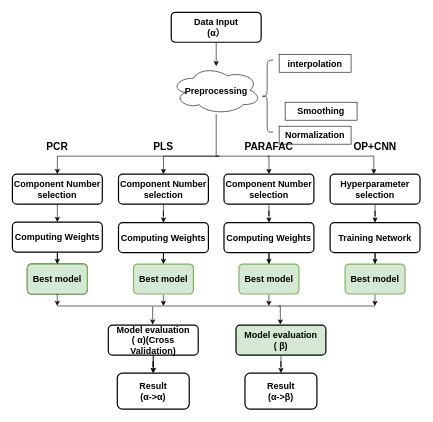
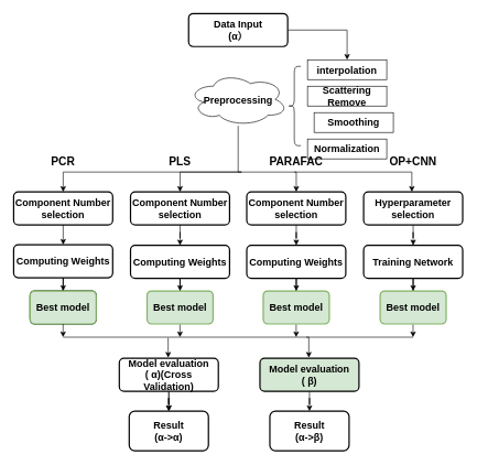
  <mxCell id="0" />
  <mxCell id="1" parent="0" />
- <mxCell id="2" value="" style="edgeStyle=orthogonalEdgeStyle;rounded=0;orthogonalLoop=1;jettySize=auto;html=1;fontSize=15;fontStyle=1" parent="1" source="3" target="5" edge="1"><mxGeometry relative="1" as="geometry" /></mxCell>
+ <mxCell id="2" value="" style="edgeStyle=orthogonalEdgeStyle;rounded=0;orthogonalLoop=1;jettySize=auto;html=1;fontSize=15;fontStyle=1;" parent="1" source="3" target="7" edge="1"><mxGeometry relative="1" as="geometry" /></mxCell>
  <mxCell id="3" value="Data Input&lt;br style=&quot;font-size: 15px;&quot;&gt;(α）" style="rounded=1;whiteSpace=wrap;html=1;absoluteArcSize=1;arcSize=14;strokeWidth=2;fontSize=15;fontStyle=1" parent="1" vertex="1"><mxGeometry x="285" y="20" width="150" height="50" as="geometry" /></mxCell>
  <mxCell id="4" value="" style="edgeStyle=orthogonalEdgeStyle;rounded=0;orthogonalLoop=1;jettySize=auto;html=1;fontSize=15;fontStyle=1" parent="1" source="5" target="16" edge="1"><mxGeometry relative="1" as="geometry"><Array as="points"><mxPoint x="360" y="260" /><mxPoint x="448" y="260" /></Array></mxGeometry></mxCell>
  <mxCell id="5" value="Preprocessing" style="ellipse;shape=cloud;whiteSpace=wrap;html=1;fontSize=15;fontStyle=1" parent="1" vertex="1"><mxGeometry x="285" y="110" width="150" height="80" as="geometry" /></mxCell>
  <mxCell id="6" value="" style="shape=curlyBracket;whiteSpace=wrap;html=1;rounded=1;labelPosition=left;verticalLabelPosition=middle;align=right;verticalAlign=middle;fontSize=15;fontStyle=1" parent="1" vertex="1"><mxGeometry x="435" y="100" width="20" height="120" as="geometry" /></mxCell>
  <mxCell id="7" value="interpolation" style="rounded=0;whiteSpace=wrap;html=1;fontSize=15;fontStyle=1" parent="1" vertex="1"><mxGeometry x="465" y="90" width="120" height="30" as="geometry" /></mxCell>
+ <mxCell id="8" value="Scattering Remove" style="rounded=0;whiteSpace=wrap;html=1;fontSize=15;fontStyle=1" parent="1" vertex="1"><mxGeometry x="465" y="130" width="120" height="30" as="geometry" /></mxCell>
  <mxCell id="9" value="Normalization" style="rounded=0;whiteSpace=wrap;html=1;fontSize=15;fontStyle=1" parent="1" vertex="1"><mxGeometry x="465" y="210" width="120" height="30" as="geometry" /></mxCell>
  <mxCell id="10" value="Smoothing" style="rounded=0;whiteSpace=wrap;html=1;fontSize=15;fontStyle=1" parent="1" vertex="1"><mxGeometry x="475" y="170" width="120" height="30" as="geometry" /></mxCell>
  <mxCell id="11" value="" style="edgeStyle=orthogonalEdgeStyle;rounded=0;orthogonalLoop=1;jettySize=auto;html=1;fontSize=15;fontStyle=1" parent="1" source="12" edge="1"><mxGeometry relative="1" as="geometry"><mxPoint x="95.034" y="370" as="targetPoint" /></mxGeometry></mxCell>
  <mxCell id="12" value="Component Number&lt;br style=&quot;font-size: 15px;&quot;&gt;selection" style="rounded=1;whiteSpace=wrap;html=1;absoluteArcSize=1;arcSize=14;strokeWidth=2;fontSize=15;fontStyle=1" parent="1" vertex="1"><mxGeometry x="20" y="290" width="150" height="50" as="geometry" /></mxCell>
  <mxCell id="13" value="" style="edgeStyle=orthogonalEdgeStyle;rounded=0;orthogonalLoop=1;jettySize=auto;html=1;fontSize=15;fontStyle=1" parent="1" source="14" target="22" edge="1"><mxGeometry relative="1" as="geometry" /></mxCell>
  <mxCell id="14" value="Component Number&lt;br style=&quot;border-color: var(--border-color); font-size: 15px;&quot;&gt;selection" style="rounded=1;whiteSpace=wrap;html=1;absoluteArcSize=1;arcSize=14;strokeWidth=2;fontSize=15;fontStyle=1" parent="1" vertex="1"><mxGeometry x="197" y="290" width="150" height="50" as="geometry" /></mxCell>
  <mxCell id="15" value="" style="edgeStyle=orthogonalEdgeStyle;rounded=0;orthogonalLoop=1;jettySize=auto;html=1;fontSize=15;fontStyle=1" parent="1" source="16" target="24" edge="1"><mxGeometry relative="1" as="geometry" /></mxCell>
  <mxCell id="16" value="Component Number&lt;br style=&quot;border-color: var(--border-color); font-size: 15px;&quot;&gt;selection" style="rounded=1;whiteSpace=wrap;html=1;absoluteArcSize=1;arcSize=14;strokeWidth=2;fontSize=15;fontStyle=1" parent="1" vertex="1"><mxGeometry x="373" y="290" width="150" height="50" as="geometry" /></mxCell>
  <mxCell id="17" value="" style="edgeStyle=orthogonalEdgeStyle;rounded=0;orthogonalLoop=1;jettySize=auto;html=1;fontSize=15;fontStyle=1" parent="1" source="18" target="26" edge="1"><mxGeometry relative="1" as="geometry" /></mxCell>
  <mxCell id="18" value="Hyperparameter&lt;br style=&quot;font-size: 15px;&quot;&gt;selection" style="rounded=1;whiteSpace=wrap;html=1;absoluteArcSize=1;arcSize=14;strokeWidth=2;fontSize=15;fontStyle=1" parent="1" vertex="1"><mxGeometry x="550" y="290" width="150" height="50" as="geometry" /></mxCell>
  <mxCell id="19" value="" style="edgeStyle=orthogonalEdgeStyle;rounded=0;orthogonalLoop=1;jettySize=auto;html=1;fontSize=15;fontStyle=1" parent="1" source="20" target="27" edge="1"><mxGeometry relative="1" as="geometry" /></mxCell>
  <mxCell id="20" value="Computing Weights" style="rounded=1;whiteSpace=wrap;html=1;absoluteArcSize=1;arcSize=14;strokeWidth=2;fontSize=15;fontStyle=1" parent="1" vertex="1"><mxGeometry x="20" y="370" width="150" height="50" as="geometry" /></mxCell>
  <mxCell id="21" value="" style="edgeStyle=orthogonalEdgeStyle;rounded=0;orthogonalLoop=1;jettySize=auto;html=1;fontSize=15;fontStyle=1" parent="1" source="22" target="28" edge="1"><mxGeometry relative="1" as="geometry" /></mxCell>
  <mxCell id="22" value="Computing Weights" style="rounded=1;whiteSpace=wrap;html=1;absoluteArcSize=1;arcSize=14;strokeWidth=2;fontSize=15;fontStyle=1" parent="1" vertex="1"><mxGeometry x="197" y="371" width="150" height="50" as="geometry" /></mxCell>
  <mxCell id="23" value="" style="edgeStyle=orthogonalEdgeStyle;rounded=0;orthogonalLoop=1;jettySize=auto;html=1;fontSize=15;fontStyle=1" parent="1" source="24" target="29" edge="1"><mxGeometry relative="1" as="geometry" /></mxCell>
  <mxCell id="24" value="Computing Weights" style="rounded=1;whiteSpace=wrap;html=1;absoluteArcSize=1;arcSize=14;strokeWidth=2;fontSize=15;fontStyle=1" parent="1" vertex="1"><mxGeometry x="373" y="371" width="150" height="50" as="geometry" /></mxCell>
  <mxCell id="25" value="" style="edgeStyle=orthogonalEdgeStyle;rounded=0;orthogonalLoop=1;jettySize=auto;html=1;fontSize=15;fontStyle=1" parent="1" source="26" target="33" edge="1"><mxGeometry relative="1" as="geometry" /></mxCell>
  <mxCell id="26" value="Training Network" style="rounded=1;whiteSpace=wrap;html=1;absoluteArcSize=1;arcSize=14;strokeWidth=2;fontSize=15;fontStyle=1" parent="1" vertex="1"><mxGeometry x="550" y="371" width="150" height="50" as="geometry" /></mxCell>
  <mxCell id="27" value="Best model" style="rounded=1;whiteSpace=wrap;html=1;absoluteArcSize=1;arcSize=14;strokeWidth=2;fontSize=15;fontStyle=1" parent="1" vertex="1"><mxGeometry x="45" y="440" width="100" height="50" as="geometry" /></mxCell>
  <mxCell id="28" value="Best model" style="rounded=1;whiteSpace=wrap;html=1;absoluteArcSize=1;arcSize=14;strokeWidth=2;fillColor=#d5e8d4;strokeColor=#82b366;fontSize=15;fontStyle=1" parent="1" vertex="1"><mxGeometry x="222" y="440" width="100" height="50" as="geometry" /></mxCell>
  <mxCell id="29" value="Best model" style="rounded=1;whiteSpace=wrap;html=1;absoluteArcSize=1;arcSize=14;strokeWidth=2;fillColor=#d5e8d4;strokeColor=#82b366;fontSize=15;fontStyle=1" parent="1" vertex="1"><mxGeometry x="398" y="440" width="100" height="50" as="geometry" /></mxCell>
  <mxCell id="30" value="" style="edgeStyle=orthogonalEdgeStyle;rounded=0;orthogonalLoop=1;jettySize=auto;html=1;fontSize=15;fontStyle=1" parent="1" edge="1"><mxGeometry relative="1" as="geometry"><mxPoint x="445" y="260" as="sourcePoint" /><mxPoint x="623" y="290" as="targetPoint" /><Array as="points"><mxPoint x="535" y="260" /><mxPoint x="623" y="260" /></Array></mxGeometry></mxCell>
  <mxCell id="31" value="" style="edgeStyle=orthogonalEdgeStyle;rounded=0;orthogonalLoop=1;jettySize=auto;html=1;entryX=0.5;entryY=0;entryDx=0;entryDy=0;fontSize=15;fontStyle=1" parent="1" target="12" edge="1"><mxGeometry relative="1" as="geometry"><mxPoint x="365" y="260" as="sourcePoint" /><mxPoint x="633" y="300" as="targetPoint" /><Array as="points"><mxPoint x="95" y="260" /></Array></mxGeometry></mxCell>
  <mxCell id="32" value="" style="edgeStyle=orthogonalEdgeStyle;rounded=0;orthogonalLoop=1;jettySize=auto;html=1;entryX=0.5;entryY=0;entryDx=0;entryDy=0;fontSize=15;fontStyle=1" parent="1" target="14" edge="1"><mxGeometry relative="1" as="geometry"><mxPoint x="365" y="260" as="sourcePoint" /><mxPoint x="458" y="300" as="targetPoint" /><Array as="points"><mxPoint x="272" y="260" /></Array></mxGeometry></mxCell>
  <mxCell id="33" value="Best model" style="rounded=1;whiteSpace=wrap;html=1;absoluteArcSize=1;arcSize=14;strokeWidth=2;fillColor=#d5e8d4;strokeColor=#82b366;fontSize=15;fontStyle=1" parent="1" vertex="1"><mxGeometry x="575" y="440" width="100" height="50" as="geometry" /></mxCell>
  <mxCell id="34" value="Best model" style="rounded=1;whiteSpace=wrap;html=1;absoluteArcSize=1;arcSize=14;strokeWidth=2;fillColor=#d5e8d4;strokeColor=#82b366;fontSize=15;fontStyle=1" parent="1" vertex="1"><mxGeometry x="45" y="440" width="100" height="50" as="geometry" /></mxCell>
  <mxCell id="35" value="" style="edgeStyle=orthogonalEdgeStyle;rounded=0;orthogonalLoop=1;jettySize=auto;html=1;fontSize=15;fontStyle=1" parent="1" source="36" target="41" edge="1"><mxGeometry relative="1" as="geometry" /></mxCell>
  <mxCell id="36" value="Model evaluation&lt;br style=&quot;font-size: 15px;&quot;&gt;(&amp;nbsp;β)" style="rounded=1;whiteSpace=wrap;html=1;absoluteArcSize=1;arcSize=14;strokeWidth=2;fontSize=15;fontStyle=1;fillColor=#d5e8d4;" parent="1" vertex="1"><mxGeometry x="393" y="542" width="150" height="50" as="geometry" /></mxCell>
  <mxCell id="37" value="" style="edgeStyle=orthogonalEdgeStyle;rounded=0;orthogonalLoop=1;jettySize=auto;html=1;fontSize=15;fontStyle=1" parent="1" source="39" target="40" edge="1"><mxGeometry relative="1" as="geometry" /></mxCell>
  <mxCell id="38" value="" style="edgeStyle=orthogonalEdgeStyle;rounded=0;orthogonalLoop=1;jettySize=auto;html=1;" parent="1" source="39" target="40" edge="1"><mxGeometry relative="1" as="geometry" /></mxCell>
  <mxCell id="39" value="Model evaluation&lt;br style=&quot;font-size: 15px;&quot;&gt;( α)(Cross Validation)" style="rounded=1;whiteSpace=wrap;html=1;absoluteArcSize=1;arcSize=14;strokeWidth=2;fontSize=15;fontStyle=1" parent="1" vertex="1"><mxGeometry x="180" y="542" width="150" height="50" as="geometry" /></mxCell>
  <mxCell id="40" value="Result&lt;br style=&quot;font-size: 15px;&quot;&gt;(α-&amp;gt;α)" style="whiteSpace=wrap;html=1;rounded=1;arcSize=14;strokeWidth=2;fontSize=15;fontStyle=1" parent="1" vertex="1"><mxGeometry x="195" y="622" width="120" height="60" as="geometry" /></mxCell>
  <mxCell id="41" value="Result&lt;br style=&quot;font-size: 15px;&quot;&gt;(α-&amp;gt;β)" style="whiteSpace=wrap;html=1;rounded=1;arcSize=14;strokeWidth=2;fontSize=15;fontStyle=1" parent="1" vertex="1"><mxGeometry x="408" y="622" width="120" height="60" as="geometry" /></mxCell>
  <mxCell id="42" value="" style="endArrow=none;html=1;rounded=0;" parent="1" edge="1"><mxGeometry width="50" height="50" relative="1" as="geometry"><mxPoint x="95" y="510" as="sourcePoint" /><mxPoint x="625" y="510" as="targetPoint" /></mxGeometry></mxCell>
  <mxCell id="43" value="" style="edgeStyle=orthogonalEdgeStyle;rounded=0;orthogonalLoop=1;jettySize=auto;html=1;fontSize=15;fontStyle=1" parent="1" edge="1"><mxGeometry relative="1" as="geometry"><mxPoint x="94.86" y="490" as="sourcePoint" /><mxPoint x="94.86" y="510" as="targetPoint" /></mxGeometry></mxCell>
  <mxCell id="44" value="" style="edgeStyle=orthogonalEdgeStyle;rounded=0;orthogonalLoop=1;jettySize=auto;html=1;fontSize=15;fontStyle=1" parent="1" edge="1"><mxGeometry relative="1" as="geometry"><mxPoint x="271.86" y="491" as="sourcePoint" /><mxPoint x="271.86" y="510" as="targetPoint" /></mxGeometry></mxCell>
  <mxCell id="45" value="" style="edgeStyle=orthogonalEdgeStyle;rounded=0;orthogonalLoop=1;jettySize=auto;html=1;fontSize=15;fontStyle=1" parent="1" edge="1"><mxGeometry relative="1" as="geometry"><mxPoint x="447.86" y="491" as="sourcePoint" /><mxPoint x="447.86" y="510" as="targetPoint" /></mxGeometry></mxCell>
  <mxCell id="46" value="" style="edgeStyle=orthogonalEdgeStyle;rounded=0;orthogonalLoop=1;jettySize=auto;html=1;fontSize=15;fontStyle=1" parent="1" edge="1"><mxGeometry relative="1" as="geometry"><mxPoint x="624.86" y="491" as="sourcePoint" /><mxPoint x="624.86" y="510" as="targetPoint" /></mxGeometry></mxCell>
  <mxCell id="47" value="" style="edgeStyle=orthogonalEdgeStyle;rounded=0;orthogonalLoop=1;jettySize=auto;html=1;fontSize=15;fontStyle=1" parent="1" edge="1"><mxGeometry relative="1" as="geometry"><mxPoint x="463" y="510" as="sourcePoint" /><mxPoint x="467" y="541" as="targetPoint" /></mxGeometry></mxCell>
  <mxCell id="48" value="" style="edgeStyle=orthogonalEdgeStyle;rounded=0;orthogonalLoop=1;jettySize=auto;html=1;" parent="1" edge="1"><mxGeometry relative="1" as="geometry"><mxPoint x="254" y="511" as="sourcePoint" /><mxPoint x="254" y="541" as="targetPoint" /></mxGeometry></mxCell>
  <mxCell id="49" value="&lt;b&gt;&lt;font style=&quot;font-size: 17px;&quot;&gt;PCR&lt;/font&gt;&lt;/b&gt;" style="text;html=1;strokeColor=none;fillColor=none;align=center;verticalAlign=middle;whiteSpace=wrap;rounded=0;" parent="1" vertex="1"><mxGeometry x="65" y="230" width="60" height="30" as="geometry" /></mxCell>
  <mxCell id="50" value="&lt;span style=&quot;font-size: 17px;&quot;&gt;&lt;b&gt;PLS&lt;br&gt;&lt;/b&gt;&lt;/span&gt;" style="text;html=1;strokeColor=none;fillColor=none;align=center;verticalAlign=middle;whiteSpace=wrap;rounded=0;" parent="1" vertex="1"><mxGeometry x="242" y="230" width="60" height="30" as="geometry" /></mxCell>
  <mxCell id="51" value="&lt;span style=&quot;font-size: 17px;&quot;&gt;&lt;b&gt;PARAFAC&lt;br&gt;&lt;/b&gt;&lt;/span&gt;" style="text;html=1;strokeColor=none;fillColor=none;align=center;verticalAlign=middle;whiteSpace=wrap;rounded=0;" parent="1" vertex="1"><mxGeometry x="418" y="230" width="60" height="30" as="geometry" /></mxCell>
  <mxCell id="52" value="&lt;span style=&quot;font-size: 17px;&quot;&gt;&lt;b&gt;OP+CNN&lt;br&gt;&lt;/b&gt;&lt;/span&gt;" style="text;html=1;strokeColor=none;fillColor=none;align=center;verticalAlign=middle;whiteSpace=wrap;rounded=0;" parent="1" vertex="1"><mxGeometry x="595" y="230" width="60" height="30" as="geometry" /></mxCell>
